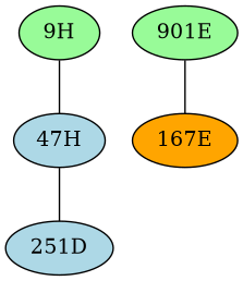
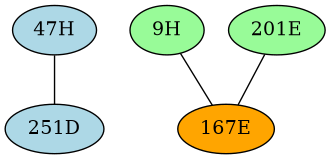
  graph {
    node [fillcolor=lightblue style="radial,filled"]
    edge [penwidth=1]
    "47H"
    "9H" [fillcolor=palegreen]
    n3 [label="251D"]
    n4 [fillcolor=orange label="167E"]
-   "201E" [fillcolor=palegreen label="901E"]
+   "201E" [fillcolor=palegreen]
    "47H" -- n3
-   "9H" -- "47H"
+   "9H" -- n4
    "201E" -- n4
  }
